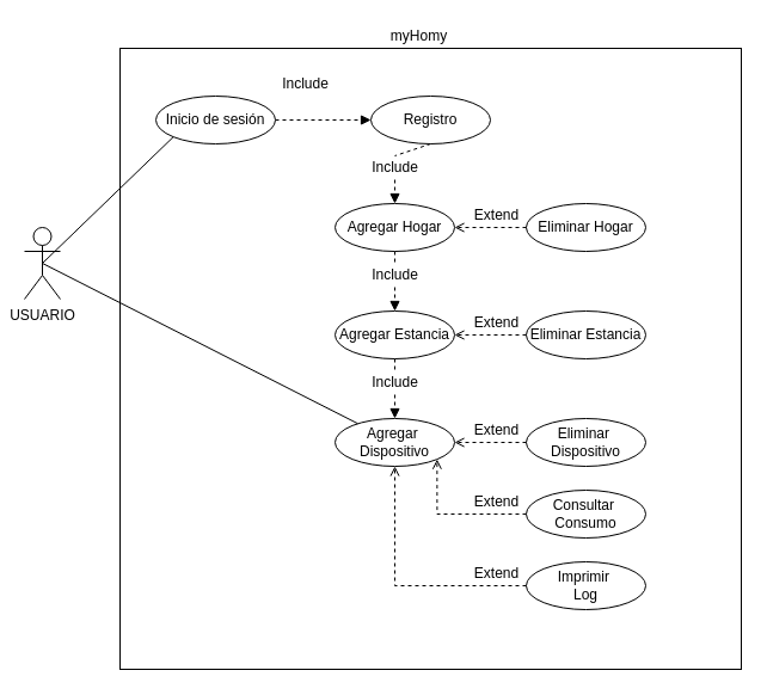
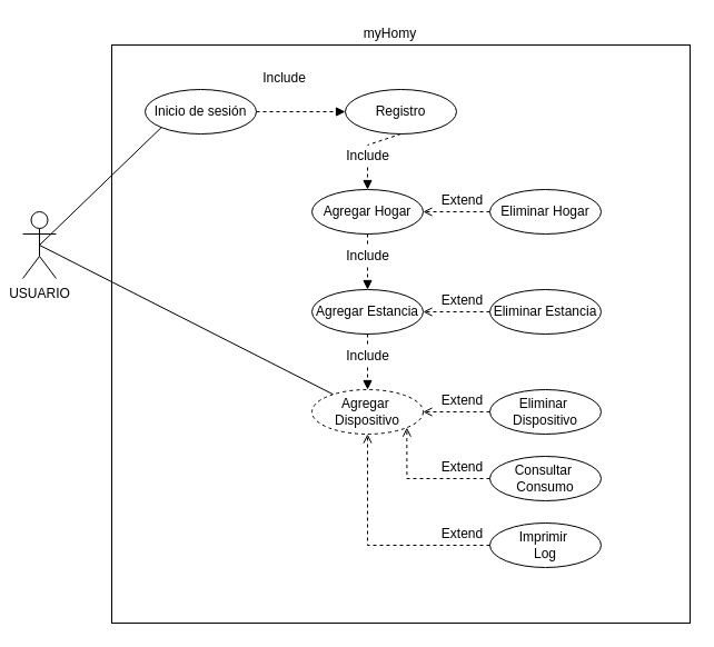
  <mxCell id="0" />
  <mxCell id="1" parent="0" />
  <mxCell id="2" value="" style="whiteSpace=wrap;html=1;aspect=fixed;" vertex="1" parent="1"><mxGeometry x="100" y="40" width="520" height="520" as="geometry" /></mxCell>
  <mxCell id="3" style="edgeStyle=none;rounded=0;orthogonalLoop=1;jettySize=auto;html=1;exitX=0.5;exitY=0.5;exitDx=0;exitDy=0;exitPerimeter=0;endArrow=none;endFill=0;" edge="1" parent="1" source="4" target="25"><mxGeometry relative="1" as="geometry" /></mxCell>
  <mxCell id="4" value="USUARIO" style="shape=umlActor;verticalLabelPosition=bottom;verticalAlign=top;html=1;outlineConnect=0;" vertex="1" parent="1"><mxGeometry x="20" y="190" width="30" height="60" as="geometry" /></mxCell>
  <mxCell id="5" value="myHomy" style="text;html=1;align=center;verticalAlign=middle;resizable=0;points=[];autosize=1;strokeColor=none;fillColor=none;" vertex="1" parent="1"><mxGeometry x="320" y="20" width="60" height="20" as="geometry" /></mxCell>
  <mxCell id="6" style="rounded=0;orthogonalLoop=1;jettySize=auto;html=1;exitX=1;exitY=0.5;exitDx=0;exitDy=0;entryX=0;entryY=0.5;entryDx=0;entryDy=0;dashed=1;endArrow=block;endFill=1;startArrow=none;" edge="1" parent="1" source="7" target="9"><mxGeometry relative="1" as="geometry" /></mxCell>
  <mxCell id="7" value="Inicio de sesión" style="ellipse;whiteSpace=wrap;html=1;" vertex="1" parent="1"><mxGeometry x="130" y="80" width="100" height="40" as="geometry" /></mxCell>
  <mxCell id="8" value="" style="endArrow=none;html=1;rounded=0;entryX=0;entryY=1;entryDx=0;entryDy=0;exitX=0.5;exitY=0.5;exitDx=0;exitDy=0;exitPerimeter=0;" edge="1" parent="1" source="4" target="7"><mxGeometry width="50" height="50" relative="1" as="geometry"><mxPoint x="50" y="250" as="sourcePoint" /><mxPoint x="100" y="200" as="targetPoint" /></mxGeometry></mxCell>
  <mxCell id="9" value="Registro" style="ellipse;whiteSpace=wrap;html=1;" vertex="1" parent="1"><mxGeometry x="310" y="80" width="100" height="40" as="geometry" /></mxCell>
  <mxCell id="10" value="Include" style="text;html=1;align=center;verticalAlign=middle;resizable=0;points=[];autosize=1;strokeColor=none;fillColor=none;" vertex="1" parent="1"><mxGeometry x="230" y="60" width="50" height="20" as="geometry" /></mxCell>
  <mxCell id="11" value="Agregar Hogar" style="ellipse;whiteSpace=wrap;html=1;" vertex="1" parent="1"><mxGeometry x="280" y="170" width="100" height="40" as="geometry" /></mxCell>
  <mxCell id="12" style="rounded=0;orthogonalLoop=1;jettySize=auto;html=1;exitX=0.5;exitY=1;exitDx=0;exitDy=0;entryX=0.5;entryY=0;entryDx=0;entryDy=0;dashed=1;endArrow=block;endFill=1;startArrow=none;" edge="1" parent="1" source="13" target="11"><mxGeometry relative="1" as="geometry"><mxPoint x="340" y="159.5" as="sourcePoint" /><mxPoint x="390" y="159.5" as="targetPoint" /></mxGeometry></mxCell>
  <mxCell id="13" value="Include" style="text;html=1;align=center;verticalAlign=middle;resizable=0;points=[];autosize=1;strokeColor=none;fillColor=none;" vertex="1" parent="1"><mxGeometry x="305" y="130" width="50" height="20" as="geometry" /></mxCell>
  <mxCell id="14" value="" style="rounded=0;orthogonalLoop=1;jettySize=auto;html=1;exitX=0.5;exitY=1;exitDx=0;exitDy=0;entryX=0.5;entryY=0;entryDx=0;entryDy=0;dashed=1;endArrow=none;endFill=1;startArrow=none;" edge="1" parent="1" source="9" target="13"><mxGeometry relative="1" as="geometry"><mxPoint x="330" y="120" as="sourcePoint" /><mxPoint x="330" y="170" as="targetPoint" /></mxGeometry></mxCell>
  <mxCell id="15" value="Eliminar Hogar" style="ellipse;whiteSpace=wrap;html=1;" vertex="1" parent="1"><mxGeometry x="440" y="170" width="100" height="40" as="geometry" /></mxCell>
  <mxCell id="16" style="rounded=0;orthogonalLoop=1;jettySize=auto;html=1;exitX=0;exitY=0.5;exitDx=0;exitDy=0;dashed=1;endArrow=open;endFill=0;startArrow=none;entryX=1;entryY=0.5;entryDx=0;entryDy=0;" edge="1" parent="1" source="15" target="11"><mxGeometry relative="1" as="geometry"><mxPoint x="240" y="110" as="sourcePoint" /><mxPoint x="290" y="110" as="targetPoint" /></mxGeometry></mxCell>
  <mxCell id="17" value="Extend" style="text;html=1;align=center;verticalAlign=middle;resizable=0;points=[];autosize=1;strokeColor=none;fillColor=none;" vertex="1" parent="1"><mxGeometry x="390" y="170" width="50" height="20" as="geometry" /></mxCell>
  <mxCell id="18" value="Agregar Estancia" style="ellipse;whiteSpace=wrap;html=1;" vertex="1" parent="1"><mxGeometry x="280" y="260" width="100" height="40" as="geometry" /></mxCell>
  <mxCell id="19" style="rounded=0;orthogonalLoop=1;jettySize=auto;html=1;exitX=0.5;exitY=1;exitDx=0;exitDy=0;entryX=0.5;entryY=0;entryDx=0;entryDy=0;dashed=1;endArrow=block;endFill=1;startArrow=none;" edge="1" parent="1" source="20" target="18"><mxGeometry relative="1" as="geometry"><mxPoint x="370" y="250" as="sourcePoint" /><mxPoint x="420" y="250" as="targetPoint" /></mxGeometry></mxCell>
  <mxCell id="20" value="Include" style="text;html=1;align=center;verticalAlign=middle;resizable=0;points=[];autosize=1;strokeColor=none;fillColor=none;" vertex="1" parent="1"><mxGeometry x="305" y="220" width="50" height="20" as="geometry" /></mxCell>
  <mxCell id="21" value="" style="rounded=0;orthogonalLoop=1;jettySize=auto;html=1;exitX=0.5;exitY=1;exitDx=0;exitDy=0;entryX=0.5;entryY=0;entryDx=0;entryDy=0;dashed=1;endArrow=none;endFill=1;startArrow=none;" edge="1" parent="1" source="11" target="20"><mxGeometry relative="1" as="geometry"><mxPoint x="330" y="210" as="sourcePoint" /><mxPoint x="330" y="260" as="targetPoint" /></mxGeometry></mxCell>
  <mxCell id="22" value="Eliminar Estancia" style="ellipse;whiteSpace=wrap;html=1;" vertex="1" parent="1"><mxGeometry x="440" y="260" width="100" height="40" as="geometry" /></mxCell>
  <mxCell id="23" style="rounded=0;orthogonalLoop=1;jettySize=auto;html=1;exitX=0;exitY=0.5;exitDx=0;exitDy=0;dashed=1;endArrow=open;endFill=0;startArrow=none;entryX=1;entryY=0.5;entryDx=0;entryDy=0;" edge="1" parent="1" source="22" target="18"><mxGeometry relative="1" as="geometry"><mxPoint x="250" y="200" as="sourcePoint" /><mxPoint x="390" y="280" as="targetPoint" /></mxGeometry></mxCell>
  <mxCell id="24" value="Extend" style="text;html=1;align=center;verticalAlign=middle;resizable=0;points=[];autosize=1;strokeColor=none;fillColor=none;" vertex="1" parent="1"><mxGeometry x="390" y="260" width="50" height="20" as="geometry" /></mxCell>
- <mxCell id="25" value="Agregar&amp;nbsp;&lt;br&gt;Dispositivo" style="ellipse;whiteSpace=wrap;html=1;" vertex="1" parent="1"><mxGeometry x="280" y="350" width="100" height="40" as="geometry" /></mxCell>
+ <mxCell id="25" value="Agregar&amp;nbsp;&lt;br&gt;Dispositivo" style="ellipse;whiteSpace=wrap;html=1;dashed=1;" vertex="1" parent="1"><mxGeometry x="280" y="350" width="100" height="40" as="geometry" /></mxCell>
  <mxCell id="26" style="rounded=0;orthogonalLoop=1;jettySize=auto;html=1;exitX=0.5;exitY=1;exitDx=0;exitDy=0;entryX=0.5;entryY=0;entryDx=0;entryDy=0;dashed=1;endArrow=block;endFill=1;startArrow=none;" edge="1" parent="1" source="27" target="25"><mxGeometry relative="1" as="geometry"><mxPoint x="370" y="350" as="sourcePoint" /><mxPoint x="420" y="350" as="targetPoint" /></mxGeometry></mxCell>
  <mxCell id="27" value="Include" style="text;html=1;align=center;verticalAlign=middle;resizable=0;points=[];autosize=1;strokeColor=none;fillColor=none;" vertex="1" parent="1"><mxGeometry x="305" y="310" width="50" height="20" as="geometry" /></mxCell>
  <mxCell id="28" value="" style="rounded=0;orthogonalLoop=1;jettySize=auto;html=1;exitX=0.5;exitY=1;exitDx=0;exitDy=0;entryX=0.5;entryY=0;entryDx=0;entryDy=0;dashed=1;endArrow=none;endFill=1;startArrow=none;" edge="1" parent="1" target="27" source="18"><mxGeometry relative="1" as="geometry"><mxPoint x="330" y="310" as="sourcePoint" /><mxPoint x="330" y="360" as="targetPoint" /></mxGeometry></mxCell>
  <mxCell id="29" value="Eliminar&amp;nbsp;&lt;br&gt;Dispositivo" style="ellipse;whiteSpace=wrap;html=1;" vertex="1" parent="1"><mxGeometry x="440" y="350" width="100" height="40" as="geometry" /></mxCell>
  <mxCell id="30" style="rounded=0;orthogonalLoop=1;jettySize=auto;html=1;exitX=0;exitY=0.5;exitDx=0;exitDy=0;dashed=1;endArrow=open;endFill=0;startArrow=none;entryX=1;entryY=0.5;entryDx=0;entryDy=0;" edge="1" parent="1" source="29" target="25"><mxGeometry relative="1" as="geometry"><mxPoint x="260" y="290" as="sourcePoint" /><mxPoint x="390" y="370" as="targetPoint" /></mxGeometry></mxCell>
  <mxCell id="31" value="Extend" style="text;html=1;align=center;verticalAlign=middle;resizable=0;points=[];autosize=1;strokeColor=none;fillColor=none;" vertex="1" parent="1"><mxGeometry x="390" y="350" width="50" height="20" as="geometry" /></mxCell>
  <mxCell id="32" value="Consultar&amp;nbsp;&lt;br&gt;Consumo" style="ellipse;whiteSpace=wrap;html=1;" vertex="1" parent="1"><mxGeometry x="440" y="410" width="100" height="40" as="geometry" /></mxCell>
  <mxCell id="33" style="rounded=0;orthogonalLoop=1;jettySize=auto;html=1;exitX=0;exitY=0.5;exitDx=0;exitDy=0;dashed=1;endArrow=open;endFill=0;startArrow=none;edgeStyle=orthogonalEdgeStyle;entryX=1;entryY=1;entryDx=0;entryDy=0;" edge="1" parent="1" source="32" target="25"><mxGeometry relative="1" as="geometry"><mxPoint x="270" y="350" as="sourcePoint" /><mxPoint x="380" y="370" as="targetPoint" /></mxGeometry></mxCell>
  <mxCell id="34" value="Extend" style="text;html=1;align=center;verticalAlign=middle;resizable=0;points=[];autosize=1;strokeColor=none;fillColor=none;" vertex="1" parent="1"><mxGeometry x="390" y="410" width="50" height="20" as="geometry" /></mxCell>
  <mxCell id="35" value="Imprimir&amp;nbsp;&lt;br&gt;Log" style="ellipse;whiteSpace=wrap;html=1;" vertex="1" parent="1"><mxGeometry x="440" y="470" width="100" height="40" as="geometry" /></mxCell>
  <mxCell id="36" style="rounded=0;orthogonalLoop=1;jettySize=auto;html=1;exitX=0;exitY=0.5;exitDx=0;exitDy=0;dashed=1;endArrow=open;endFill=0;startArrow=none;entryX=0.5;entryY=1;entryDx=0;entryDy=0;edgeStyle=orthogonalEdgeStyle;" edge="1" parent="1" source="35" target="25"><mxGeometry relative="1" as="geometry"><mxPoint x="260" y="410" as="sourcePoint" /><mxPoint x="380" y="490" as="targetPoint" /></mxGeometry></mxCell>
  <mxCell id="37" value="Extend" style="text;html=1;align=center;verticalAlign=middle;resizable=0;points=[];autosize=1;strokeColor=none;fillColor=none;" vertex="1" parent="1"><mxGeometry x="390" y="470" width="50" height="20" as="geometry" /></mxCell>
